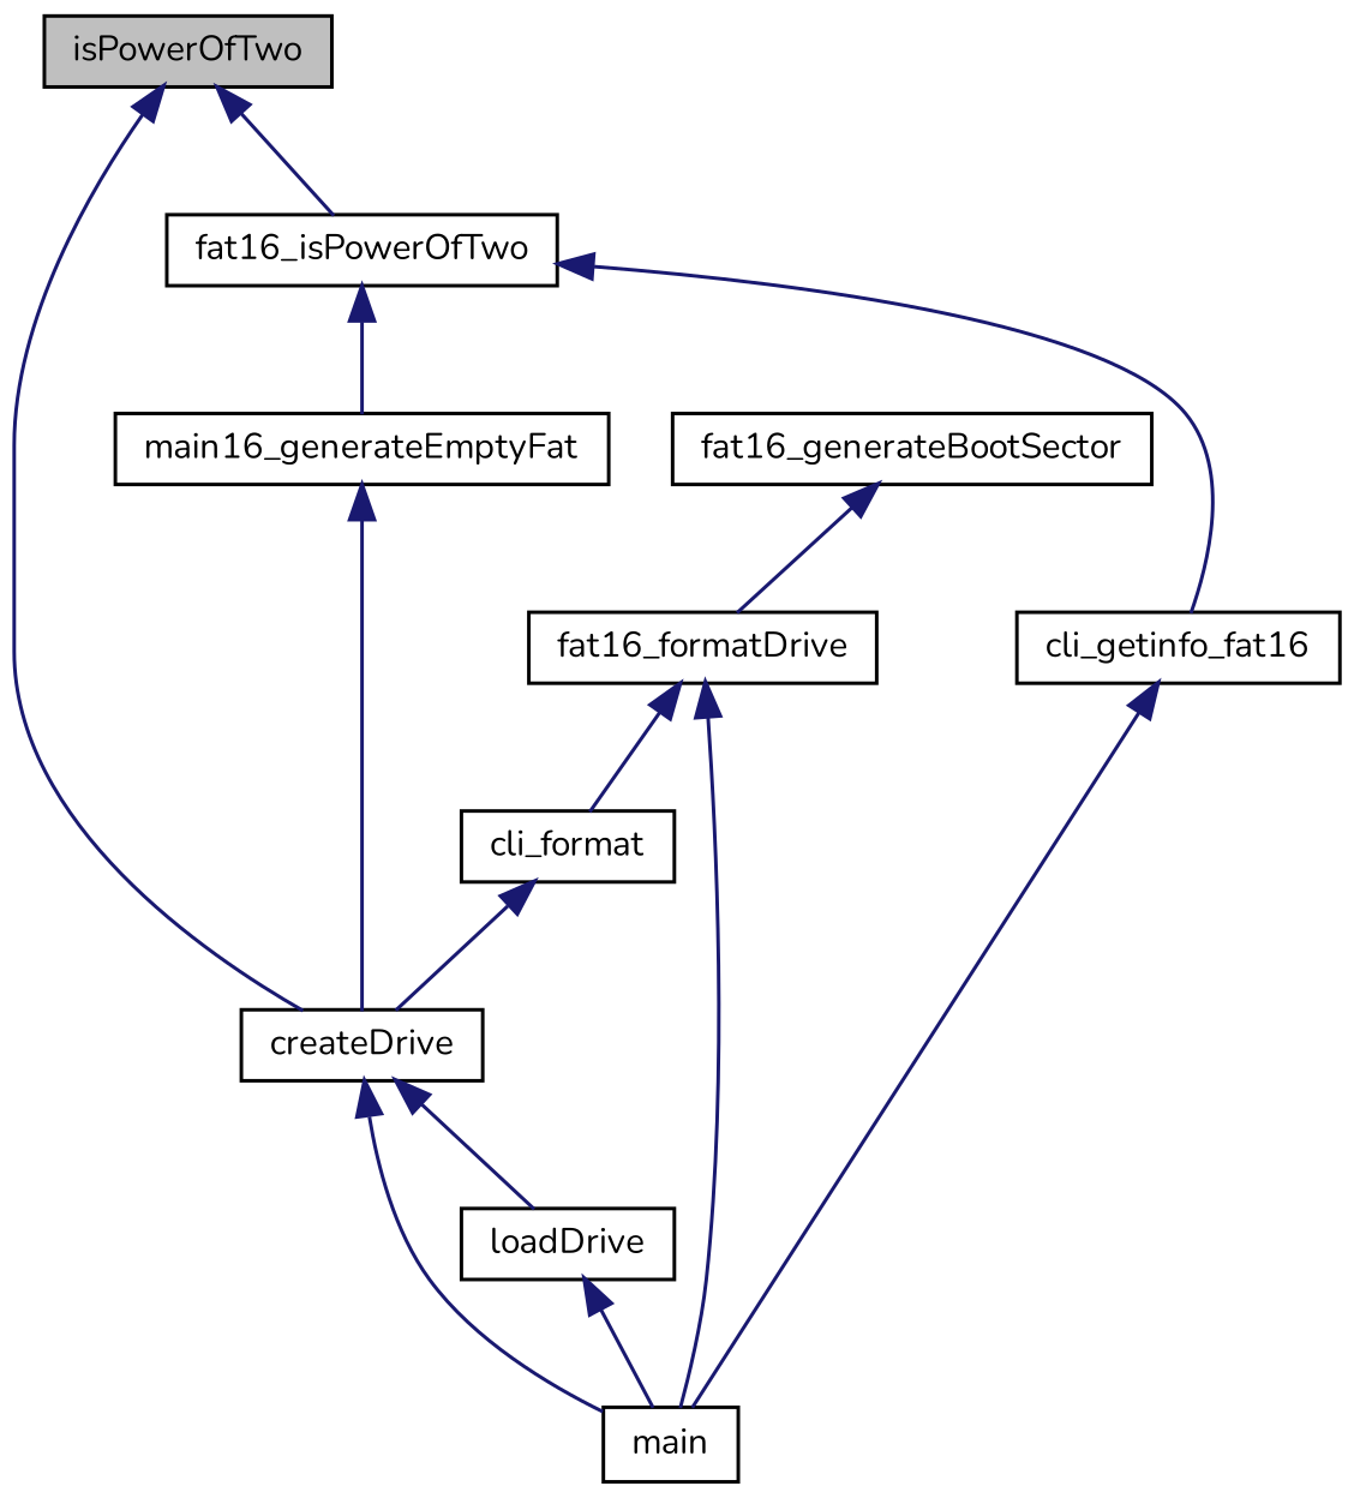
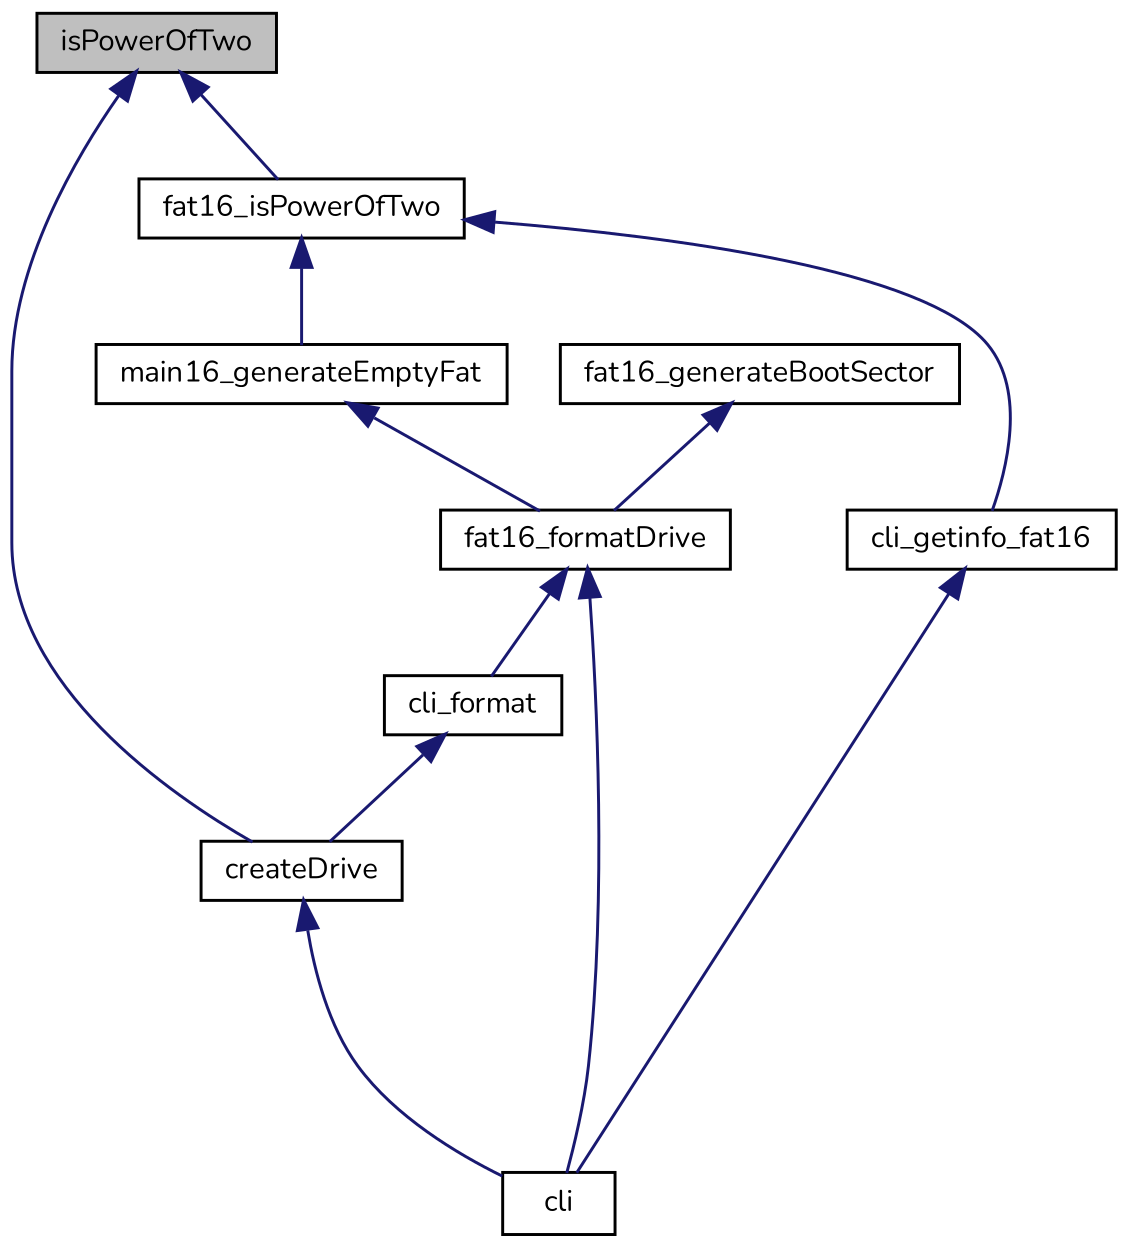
  digraph {
    fontname=Nunito
    rankdir=TB
    node [color=black fillcolor=white fontname=Nunito fontsize=10 shape=record style=filled]
    edge [color=midnightblue dir=back fontname=Nunito fontsize=10 labelfontname=Helvetica labelfontsize=10 style=solid]
    n1 [fillcolor=grey75 fontcolor=black height=0.2 label=isPowerOfTwo width=0.4]
    n2 [height=0.2 label=createDrive width=0.4]
    n3 [height=0.2 label=fat16_isPowerOfTwo width=0.4]
-   n4 [height=0.2 label=loadDrive width=0.4]
-   n5 [height=0.2 label=main width=0.4]
+   n5 [height=0.2 label=cli width=0.4]
    n6 [height=0.2 label=cli_getinfo_fat16 width=0.4]
    n7 [height=0.2 label=main16_generateEmptyFat width=0.4]
    n8 [height=0.2 label=fat16_generateBootSector width=0.4]
    n9 [height=0.2 label=fat16_formatDrive width=0.4]
    n10 [height=0.2 label=cli_format width=0.4]
    n1 -> n2
    n1 -> n3
-   n2 -> n4
    n2 -> n5
    n3 -> n6
    n3 -> n7
-   n4 -> n5
    n6 -> n5
-   n7 -> n2
+   n7 -> n9
    n8 -> n9
    n9 -> n5
    n9 -> n10
    n10 -> n2
  }
